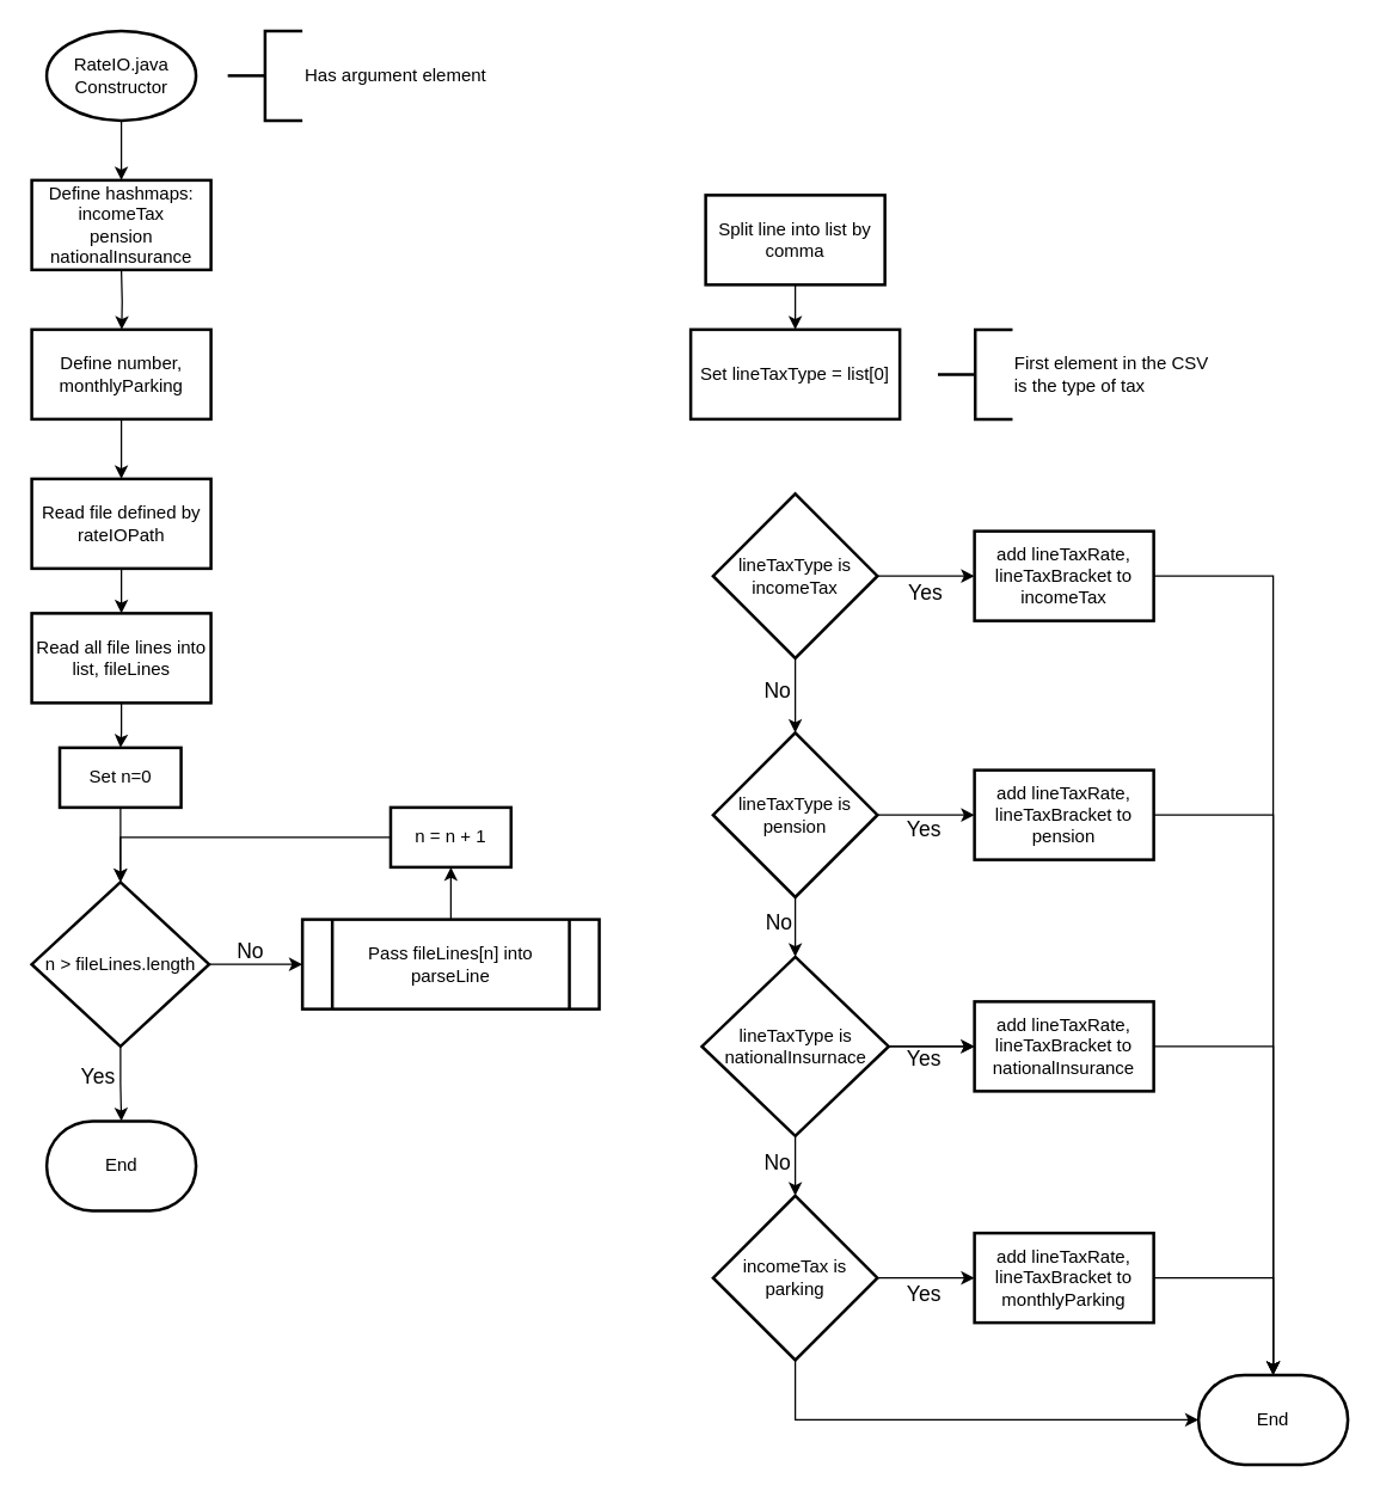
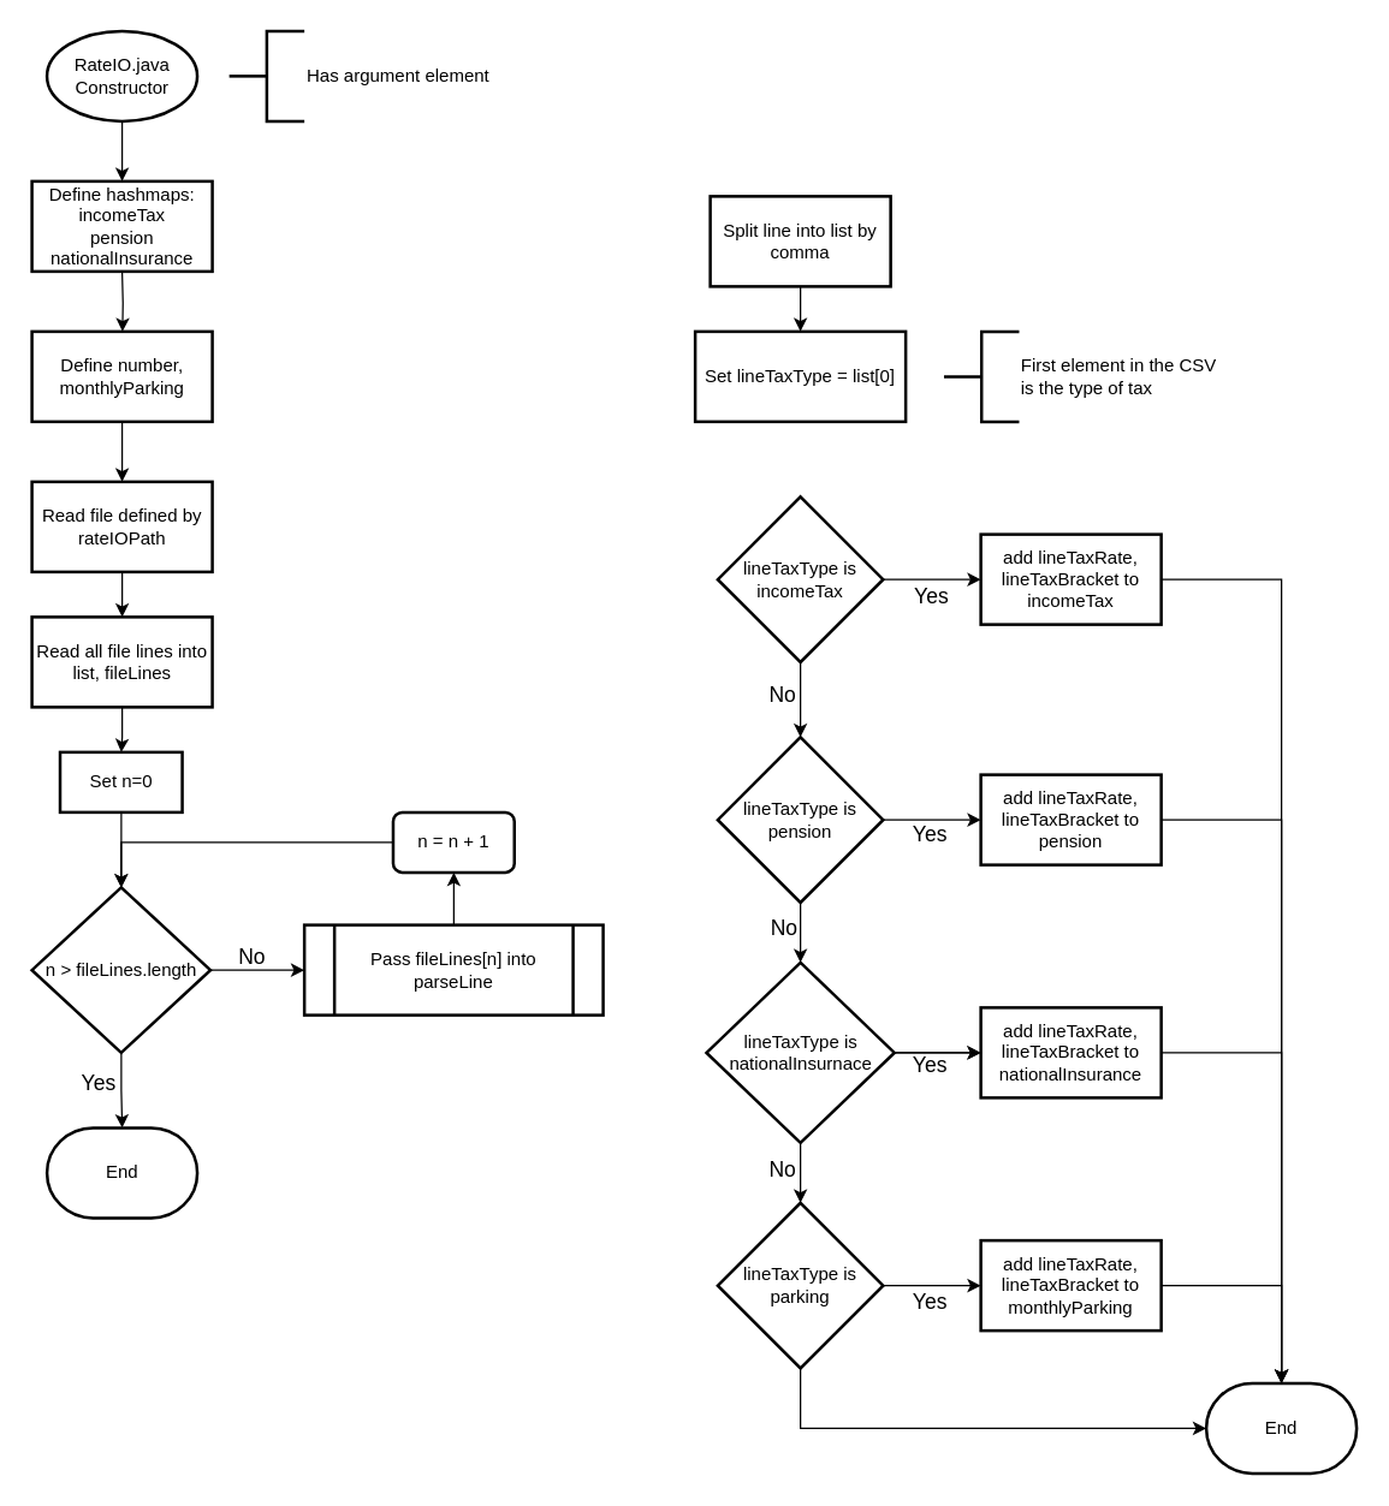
  <mxCell id="0" />
  <mxCell id="1" parent="0" />
  <mxCell id="2" value="" style="edgeStyle=orthogonalEdgeStyle;rounded=0;orthogonalLoop=1;jettySize=auto;html=1;entryX=0.5;entryY=0;entryDx=0;entryDy=0;" parent="1" source="3" target="52" edge="1"><mxGeometry relative="1" as="geometry"><mxPoint x="80.755" y="110" as="targetPoint" /></mxGeometry></mxCell>
  <mxCell id="3" value="RateIO.java&lt;br&gt;Constructor" style="strokeWidth=2;html=1;shape=mxgraph.flowchart.start_1;whiteSpace=wrap;" parent="1" vertex="1"><mxGeometry x="30.75" y="20" width="100" height="60" as="geometry" /></mxCell>
  <mxCell id="4" value="" style="edgeStyle=orthogonalEdgeStyle;rounded=0;orthogonalLoop=1;jettySize=auto;html=1;" parent="1" source="5" target="15" edge="1"><mxGeometry relative="1" as="geometry" /></mxCell>
  <mxCell id="5" value="Read file defined by rateIOPath" style="whiteSpace=wrap;html=1;strokeWidth=2;" parent="1" vertex="1"><mxGeometry x="20.77" y="320" width="120" height="60" as="geometry" /></mxCell>
  <mxCell id="6" value="Has argument element" style="strokeWidth=2;html=1;shape=mxgraph.flowchart.annotation_2;align=left;labelPosition=right;pointerEvents=1;" parent="1" vertex="1"><mxGeometry x="152" y="20" width="50" height="60" as="geometry" /></mxCell>
  <mxCell id="7" value="" style="edgeStyle=orthogonalEdgeStyle;rounded=0;orthogonalLoop=1;jettySize=auto;html=1;entryX=0;entryY=0.5;entryDx=0;entryDy=0;" parent="1" source="11" target="17" edge="1"><mxGeometry relative="1" as="geometry"><mxPoint x="191.38" y="695" as="targetPoint" /></mxGeometry></mxCell>
  <mxCell id="8" value="&lt;font style=&quot;font-size: 14px;&quot;&gt;No&lt;/font&gt;" style="edgeLabel;html=1;align=center;verticalAlign=middle;resizable=0;points=[];labelBackgroundColor=none;fontSize=14;" parent="7" vertex="1" connectable="0"><mxGeometry x="-0.476" y="-1" relative="1" as="geometry"><mxPoint x="11" y="-11" as="offset" /></mxGeometry></mxCell>
  <mxCell id="9" value="" style="edgeStyle=orthogonalEdgeStyle;rounded=0;orthogonalLoop=1;jettySize=auto;html=1;" parent="1" source="11" target="20" edge="1"><mxGeometry relative="1" as="geometry" /></mxCell>
  <mxCell id="10" value="&lt;font style=&quot;font-size: 14px;&quot;&gt;Yes&lt;/font&gt;" style="edgeLabel;html=1;align=center;verticalAlign=middle;resizable=0;points=[];labelBackgroundColor=none;fontSize=14;" parent="9" vertex="1" connectable="0"><mxGeometry x="-0.222" y="-1" relative="1" as="geometry"><mxPoint x="-15" as="offset" /></mxGeometry></mxCell>
  <mxCell id="11" value="n &amp;gt; fileLines.length" style="rhombus;whiteSpace=wrap;html=1;strokeWidth=2;" parent="1" vertex="1"><mxGeometry x="20.76" y="590" width="118.75" height="110" as="geometry" /></mxCell>
  <mxCell id="12" value="" style="edgeStyle=orthogonalEdgeStyle;rounded=0;orthogonalLoop=1;jettySize=auto;html=1;" parent="1" source="13" target="11" edge="1"><mxGeometry relative="1" as="geometry" /></mxCell>
  <mxCell id="13" value="Set n=0" style="whiteSpace=wrap;html=1;strokeWidth=2;" parent="1" vertex="1"><mxGeometry x="39.51" y="500" width="81.25" height="40" as="geometry" /></mxCell>
  <mxCell id="14" value="" style="edgeStyle=orthogonalEdgeStyle;rounded=0;orthogonalLoop=1;jettySize=auto;html=1;" parent="1" source="15" target="13" edge="1"><mxGeometry relative="1" as="geometry" /></mxCell>
  <mxCell id="15" value="Read all file lines into list, fileLines" style="whiteSpace=wrap;html=1;strokeWidth=2;" parent="1" vertex="1"><mxGeometry x="20.76" y="410" width="120" height="60" as="geometry" /></mxCell>
  <mxCell id="16" value="" style="edgeStyle=orthogonalEdgeStyle;rounded=0;orthogonalLoop=1;jettySize=auto;html=1;" parent="1" source="17" target="19" edge="1"><mxGeometry relative="1" as="geometry" /></mxCell>
  <mxCell id="17" value="Pass fileLines[n] into parseLine" style="shape=process;whiteSpace=wrap;html=1;backgroundOutline=1;strokeWidth=2;" parent="1" vertex="1"><mxGeometry x="202.01" y="615" width="198.75" height="60" as="geometry" /></mxCell>
  <mxCell id="18" style="edgeStyle=orthogonalEdgeStyle;rounded=0;orthogonalLoop=1;jettySize=auto;html=1;entryX=0.5;entryY=0;entryDx=0;entryDy=0;" parent="1" source="19" target="11" edge="1"><mxGeometry relative="1" as="geometry"><Array as="points"><mxPoint x="80" y="560" /></Array></mxGeometry></mxCell>
- <mxCell id="19" value="n = n + 1" style="whiteSpace=wrap;html=1;strokeWidth=2;" parent="1" vertex="1"><mxGeometry x="261.08" y="540" width="80.62" height="40" as="geometry" /></mxCell>
+ <mxCell id="19" value="n = n + 1" style="whiteSpace=wrap;html=1;strokeWidth=2;rounded=1;" parent="1" vertex="1"><mxGeometry x="261.08" y="540" width="80.62" height="40" as="geometry" /></mxCell>
  <mxCell id="20" value="End" style="strokeWidth=2;html=1;shape=mxgraph.flowchart.terminator;whiteSpace=wrap;" parent="1" vertex="1"><mxGeometry x="30.77" y="750" width="100" height="60" as="geometry" /></mxCell>
  <mxCell id="21" value="" style="edgeStyle=orthogonalEdgeStyle;rounded=0;orthogonalLoop=1;jettySize=auto;html=1;" parent="1" source="25" target="34" edge="1"><mxGeometry relative="1" as="geometry" /></mxCell>
  <mxCell id="22" value="&lt;font style=&quot;font-size: 14px;&quot;&gt;No&lt;/font&gt;" style="edgeLabel;html=1;align=center;verticalAlign=middle;resizable=0;points=[];labelBackgroundColor=none;fontSize=14;" parent="21" vertex="1" connectable="0"><mxGeometry x="-0.15" relative="1" as="geometry"><mxPoint x="-13" as="offset" /></mxGeometry></mxCell>
  <mxCell id="23" value="" style="edgeStyle=orthogonalEdgeStyle;rounded=0;orthogonalLoop=1;jettySize=auto;html=1;" parent="1" source="25" target="44" edge="1"><mxGeometry relative="1" as="geometry" /></mxCell>
  <mxCell id="24" value="&lt;font style=&quot;font-size: 14px;&quot;&gt;Yes&lt;/font&gt;" style="edgeLabel;html=1;align=center;verticalAlign=middle;resizable=0;points=[];labelBackgroundColor=none;fontSize=14;" parent="23" vertex="1" connectable="0"><mxGeometry x="-0.246" y="-4" relative="1" as="geometry"><mxPoint x="6" y="6" as="offset" /></mxGeometry></mxCell>
  <mxCell id="25" value="lineTaxType is incomeTax" style="rhombus;whiteSpace=wrap;html=1;strokeWidth=2;" parent="1" vertex="1"><mxGeometry x="477" y="330" width="110" height="110" as="geometry" /></mxCell>
  <mxCell id="26" value="" style="edgeStyle=orthogonalEdgeStyle;rounded=0;orthogonalLoop=1;jettySize=auto;html=1;" parent="1" source="27" target="28" edge="1"><mxGeometry relative="1" as="geometry" /></mxCell>
  <mxCell id="27" value="Split line into list by comma" style="whiteSpace=wrap;html=1;strokeWidth=2;" parent="1" vertex="1"><mxGeometry x="472" y="130" width="120" height="60" as="geometry" /></mxCell>
  <mxCell id="28" value="Set lineTaxType = list[0]" style="whiteSpace=wrap;html=1;strokeWidth=2;" parent="1" vertex="1"><mxGeometry x="462" y="220" width="140" height="60" as="geometry" /></mxCell>
  <mxCell id="29" value="First element in the CSV&lt;br&gt; is the type of tax" style="strokeWidth=2;html=1;shape=mxgraph.flowchart.annotation_2;align=left;labelPosition=right;pointerEvents=1;" parent="1" vertex="1"><mxGeometry x="627.48" y="220" width="50" height="60" as="geometry" /></mxCell>
  <mxCell id="30" value="" style="edgeStyle=orthogonalEdgeStyle;rounded=0;orthogonalLoop=1;jettySize=auto;html=1;" parent="1" source="34" target="40" edge="1"><mxGeometry relative="1" as="geometry" /></mxCell>
  <mxCell id="31" value="&lt;div style=&quot;font-size: 14px;&quot;&gt;&lt;font style=&quot;font-size: 14px;&quot;&gt;No&lt;/font&gt;&lt;/div&gt;" style="edgeLabel;html=1;align=center;verticalAlign=middle;resizable=0;points=[];fontSize=14;labelBackgroundColor=none;" parent="30" vertex="1" connectable="0"><mxGeometry x="-0.219" y="1" relative="1" as="geometry"><mxPoint x="-13" as="offset" /></mxGeometry></mxCell>
  <mxCell id="32" value="" style="edgeStyle=orthogonalEdgeStyle;rounded=0;orthogonalLoop=1;jettySize=auto;html=1;" parent="1" source="34" target="47" edge="1"><mxGeometry relative="1" as="geometry" /></mxCell>
  <mxCell id="33" value="&lt;font style=&quot;font-size: 14px;&quot;&gt;Yes&lt;/font&gt;" style="edgeLabel;html=1;align=center;verticalAlign=middle;resizable=0;points=[];labelBackgroundColor=none;fontSize=14;" parent="32" vertex="1" connectable="0"><mxGeometry x="-0.101" relative="1" as="geometry"><mxPoint x="1" y="9" as="offset" /></mxGeometry></mxCell>
  <mxCell id="34" value="lineTaxType is pension" style="rhombus;whiteSpace=wrap;html=1;strokeWidth=2;" parent="1" vertex="1"><mxGeometry x="477" y="490" width="110" height="110" as="geometry" /></mxCell>
  <mxCell id="35" value="" style="edgeStyle=orthogonalEdgeStyle;rounded=0;orthogonalLoop=1;jettySize=auto;html=1;" parent="1" source="40" target="43" edge="1"><mxGeometry relative="1" as="geometry" /></mxCell>
  <mxCell id="36" value="&lt;font style=&quot;font-size: 14px;&quot;&gt;No&lt;/font&gt;" style="edgeLabel;html=1;align=center;verticalAlign=middle;resizable=0;points=[];fontSize=14;labelBackgroundColor=none;" parent="35" vertex="1" connectable="0"><mxGeometry x="-0.15" relative="1" as="geometry"><mxPoint x="-13" as="offset" /></mxGeometry></mxCell>
  <mxCell id="37" value="" style="edgeStyle=orthogonalEdgeStyle;rounded=0;orthogonalLoop=1;jettySize=auto;html=1;" parent="1" source="40" target="48" edge="1"><mxGeometry relative="1" as="geometry" /></mxCell>
  <mxCell id="38" value="&lt;font style=&quot;font-size: 14px;&quot;&gt;Yes&lt;/font&gt;" style="edgeLabel;html=1;align=center;verticalAlign=middle;resizable=0;points=[];labelBackgroundColor=none;fontSize=14;" parent="37" vertex="1" connectable="0"><mxGeometry x="-0.175" y="3" relative="1" as="geometry"><mxPoint x="-1" y="10" as="offset" /></mxGeometry></mxCell>
  <mxCell id="39" value="" style="edgeStyle=orthogonalEdgeStyle;rounded=0;orthogonalLoop=1;jettySize=auto;html=1;" parent="1" source="40" target="48" edge="1"><mxGeometry relative="1" as="geometry" /></mxCell>
  <mxCell id="40" value="lineTaxType is nationalInsurnace" style="rhombus;whiteSpace=wrap;html=1;strokeWidth=2;" parent="1" vertex="1"><mxGeometry x="469.5" y="640" width="125" height="120" as="geometry" /></mxCell>
  <mxCell id="41" value="" style="edgeStyle=orthogonalEdgeStyle;rounded=0;orthogonalLoop=1;jettySize=auto;html=1;" parent="1" source="43" target="49" edge="1"><mxGeometry relative="1" as="geometry" /></mxCell>
  <mxCell id="42" value="&lt;font style=&quot;font-size: 14px;&quot;&gt;Yes&lt;/font&gt;" style="edgeLabel;html=1;align=center;verticalAlign=middle;resizable=0;points=[];labelBackgroundColor=none;fontSize=14;" parent="41" vertex="1" connectable="0"><mxGeometry x="-0.039" y="-1" relative="1" as="geometry"><mxPoint x="-1" y="9" as="offset" /></mxGeometry></mxCell>
- <mxCell id="43" value="incomeTax is parking" style="rhombus;whiteSpace=wrap;html=1;strokeWidth=2;" parent="1" vertex="1"><mxGeometry x="477" y="800" width="110" height="110" as="geometry" /></mxCell>
+ <mxCell id="43" value="lineTaxType is parking" style="rhombus;whiteSpace=wrap;html=1;strokeWidth=2;" parent="1" vertex="1"><mxGeometry x="477" y="800" width="110" height="110" as="geometry" /></mxCell>
  <mxCell id="44" value="add lineTaxRate, lineTaxBracket to incomeTax" style="whiteSpace=wrap;html=1;strokeWidth=2;" parent="1" vertex="1"><mxGeometry x="652" y="355" width="120" height="60" as="geometry" /></mxCell>
  <mxCell id="45" value="" style="edgeStyle=orthogonalEdgeStyle;rounded=0;orthogonalLoop=1;jettySize=auto;html=1;" parent="1" edge="1"><mxGeometry relative="1" as="geometry"><mxPoint x="80.762" y="180" as="sourcePoint" /><mxPoint x="81" y="220" as="targetPoint" /></mxGeometry></mxCell>
  <mxCell id="46" style="edgeStyle=orthogonalEdgeStyle;rounded=0;orthogonalLoop=1;jettySize=auto;html=1;" parent="1" source="47" target="53" edge="1"><mxGeometry relative="1" as="geometry" /></mxCell>
  <mxCell id="47" value="add lineTaxRate, lineTaxBracket to pension" style="whiteSpace=wrap;html=1;strokeWidth=2;" parent="1" vertex="1"><mxGeometry x="652" y="515" width="120" height="60" as="geometry" /></mxCell>
  <mxCell id="48" value="add lineTaxRate, lineTaxBracket to&lt;br&gt;nationalInsurance" style="whiteSpace=wrap;html=1;strokeWidth=2;" parent="1" vertex="1"><mxGeometry x="652" y="670" width="120" height="60" as="geometry" /></mxCell>
  <mxCell id="49" value="add lineTaxRate, lineTaxBracket to&lt;br&gt;monthlyParking" style="whiteSpace=wrap;html=1;strokeWidth=2;" parent="1" vertex="1"><mxGeometry x="652" y="825" width="120" height="60" as="geometry" /></mxCell>
  <mxCell id="50" value="" style="edgeStyle=orthogonalEdgeStyle;rounded=0;orthogonalLoop=1;jettySize=auto;html=1;" parent="1" source="51" target="5" edge="1"><mxGeometry relative="1" as="geometry" /></mxCell>
  <mxCell id="51" value="Define number, monthlyParking" style="whiteSpace=wrap;html=1;strokeWidth=2;" parent="1" vertex="1"><mxGeometry x="20.77" y="220" width="120" height="60" as="geometry" /></mxCell>
  <mxCell id="52" value="Define hashmaps:&lt;br&gt;incomeTax&lt;br&gt;pension&lt;br&gt;nationalInsurance" style="whiteSpace=wrap;html=1;strokeWidth=2;" parent="1" vertex="1"><mxGeometry x="20.77" y="120" width="120" height="60" as="geometry" /></mxCell>
  <mxCell id="53" value="End" style="strokeWidth=2;html=1;shape=mxgraph.flowchart.terminator;whiteSpace=wrap;" parent="1" vertex="1"><mxGeometry x="802" y="920" width="100" height="60" as="geometry" /></mxCell>
  <mxCell id="54" style="edgeStyle=orthogonalEdgeStyle;rounded=0;orthogonalLoop=1;jettySize=auto;html=1;entryX=0;entryY=0.5;entryDx=0;entryDy=0;entryPerimeter=0;" parent="1" source="43" target="53" edge="1"><mxGeometry relative="1" as="geometry"><Array as="points"><mxPoint x="532" y="950" /></Array></mxGeometry></mxCell>
  <mxCell id="55" style="edgeStyle=orthogonalEdgeStyle;rounded=0;orthogonalLoop=1;jettySize=auto;html=1;entryX=0.5;entryY=0;entryDx=0;entryDy=0;entryPerimeter=0;" parent="1" source="49" target="53" edge="1"><mxGeometry relative="1" as="geometry" /></mxCell>
  <mxCell id="56" style="edgeStyle=orthogonalEdgeStyle;rounded=0;orthogonalLoop=1;jettySize=auto;html=1;entryX=0.5;entryY=0;entryDx=0;entryDy=0;entryPerimeter=0;" parent="1" source="48" target="53" edge="1"><mxGeometry relative="1" as="geometry" /></mxCell>
  <mxCell id="57" style="edgeStyle=orthogonalEdgeStyle;rounded=0;orthogonalLoop=1;jettySize=auto;html=1;entryX=0.5;entryY=0;entryDx=0;entryDy=0;entryPerimeter=0;" parent="1" source="44" target="53" edge="1"><mxGeometry relative="1" as="geometry" /></mxCell>
